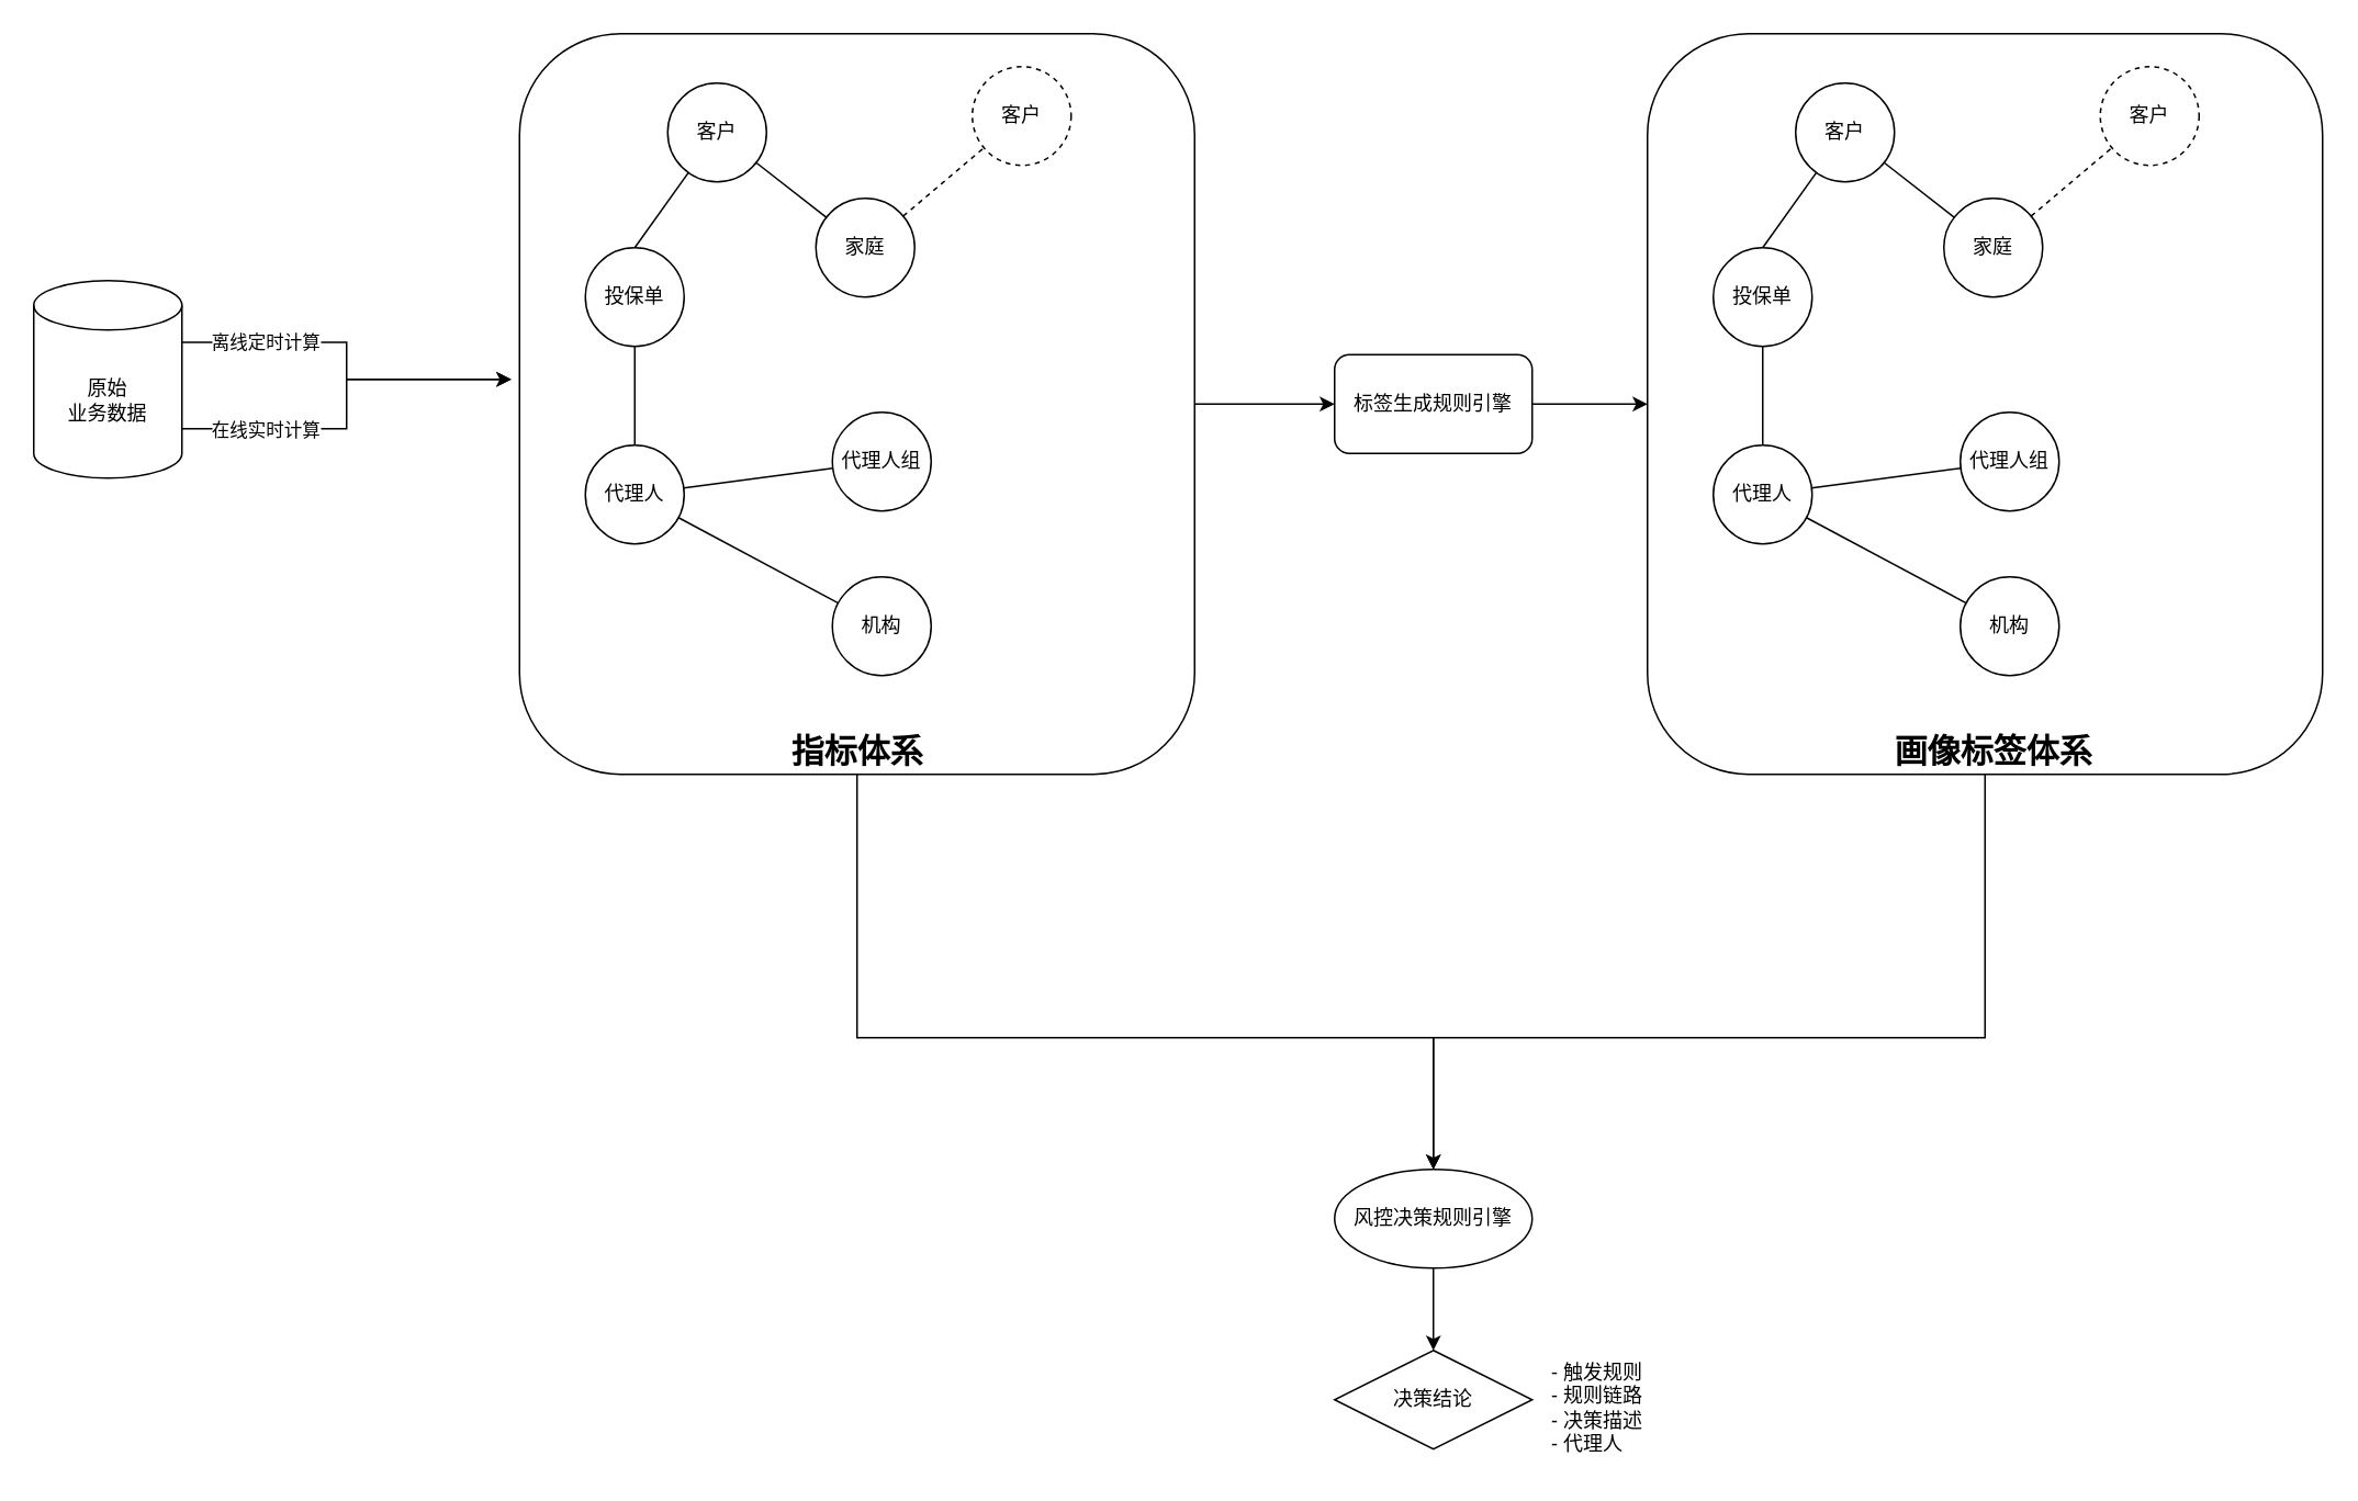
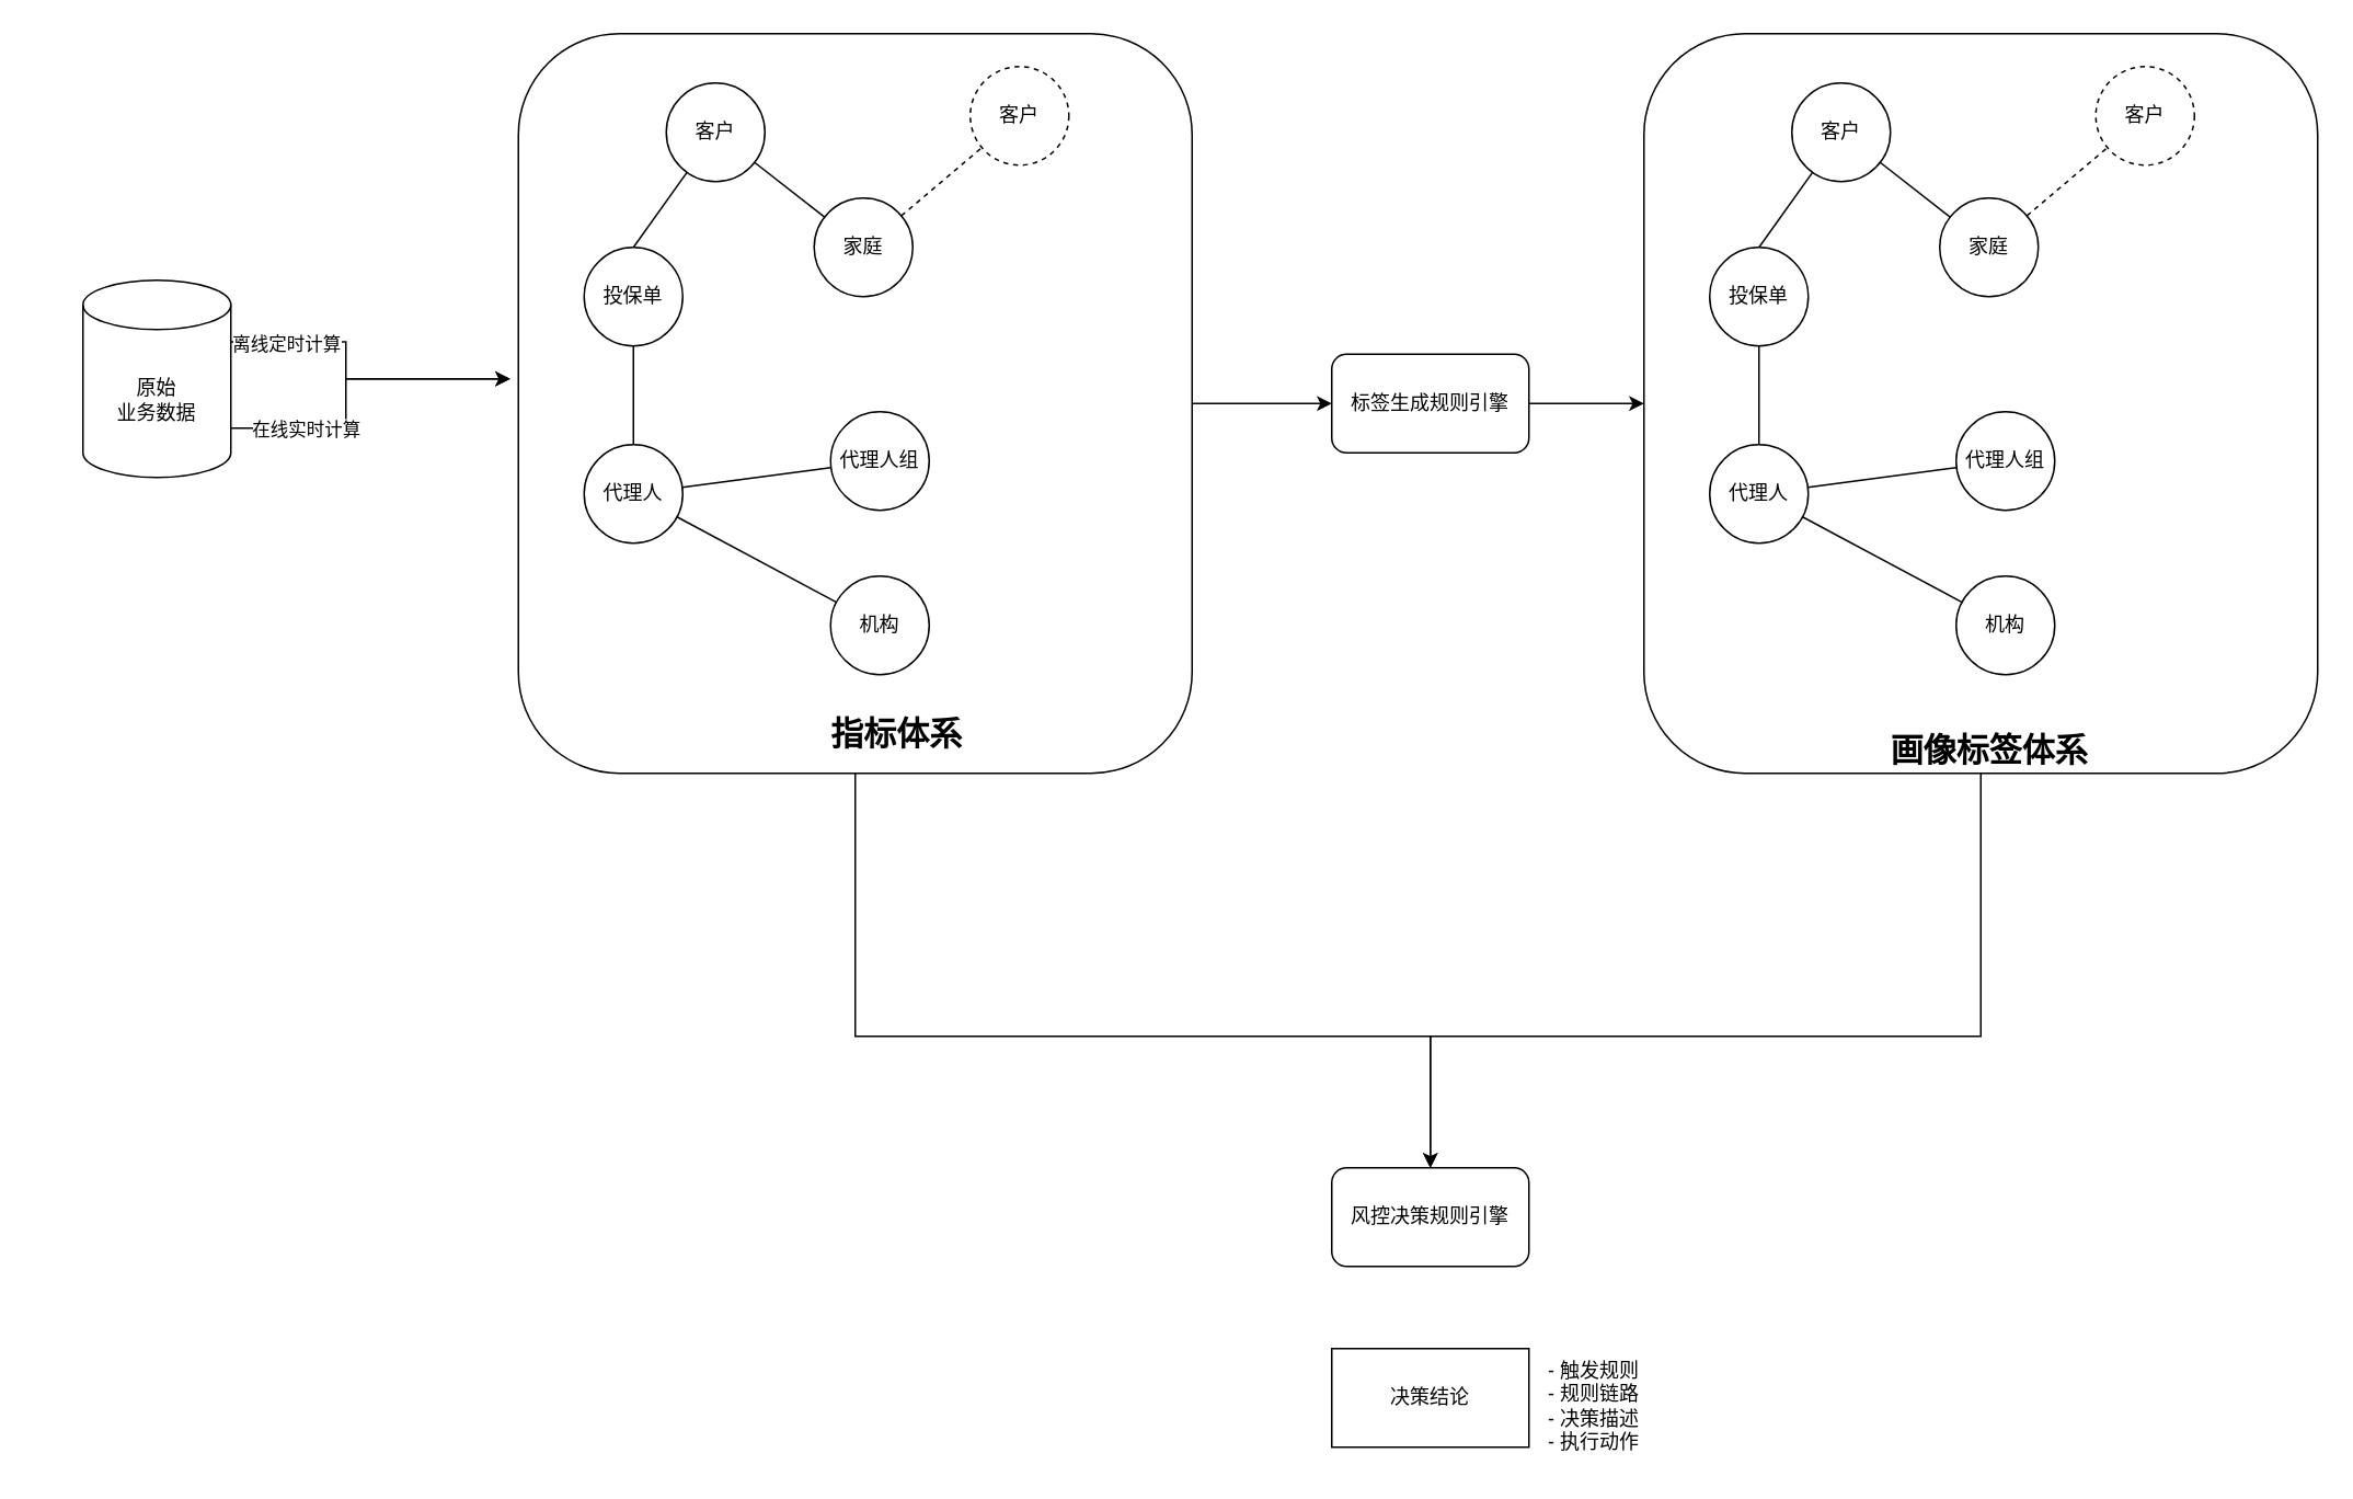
  <mxCell id="0" />
  <mxCell id="1" parent="0" />
  <mxCell id="2" style="edgeStyle=orthogonalEdgeStyle;rounded=0;orthogonalLoop=1;jettySize=auto;html=1;exitX=1;exitY=0;exitDx=0;exitDy=37.5;exitPerimeter=0;" edge="1" parent="1" source="6"><mxGeometry relative="1" as="geometry"><mxPoint x="310" y="230" as="targetPoint" /><Array as="points"><mxPoint x="210" y="208" /><mxPoint x="210" y="230" /></Array></mxGeometry></mxCell>
  <mxCell id="3" value="离线定时计算" style="edgeLabel;html=1;align=center;verticalAlign=middle;resizable=0;points=[];" vertex="1" connectable="0" parent="2"><mxGeometry x="-0.24" y="-2" relative="1" as="geometry"><mxPoint x="-35" y="-2" as="offset" /></mxGeometry></mxCell>
  <mxCell id="4" style="edgeStyle=orthogonalEdgeStyle;rounded=0;orthogonalLoop=1;jettySize=auto;html=1;entryX=0;entryY=0.5;entryDx=0;entryDy=0;" edge="1" parent="1" source="6"><mxGeometry relative="1" as="geometry"><mxPoint x="310" y="230" as="targetPoint" /><Array as="points"><mxPoint x="210" y="260" /><mxPoint x="210" y="230" /></Array></mxGeometry></mxCell>
  <mxCell id="5" value="在线实时计算" style="edgeLabel;html=1;align=center;verticalAlign=middle;resizable=0;points=[];" vertex="1" connectable="0" parent="4"><mxGeometry x="-0.678" y="1" relative="1" as="geometry"><mxPoint x="13" y="1" as="offset" /></mxGeometry></mxCell>
- <mxCell id="6" value="原始&lt;br&gt;业务数据" style="shape=cylinder3;whiteSpace=wrap;html=1;boundedLbl=1;backgroundOutline=1;size=15;" vertex="1" parent="1"><mxGeometry x="20" y="170" width="90" height="120" as="geometry" /></mxCell>
+ <mxCell id="6" value="原始&lt;br&gt;业务数据" style="shape=cylinder3;whiteSpace=wrap;html=1;boundedLbl=1;backgroundOutline=1;size=15;" vertex="1" parent="1"><mxGeometry x="50" y="170" width="90" height="120" as="geometry" /></mxCell>
  <mxCell id="7" value="" style="group" vertex="1" connectable="0" parent="1"><mxGeometry x="315" y="20" width="410" height="450" as="geometry" /></mxCell>
  <mxCell id="8" value="" style="rounded=1;whiteSpace=wrap;html=1;fillColor=none;" vertex="1" parent="7"><mxGeometry width="410" height="450" as="geometry" /></mxCell>
  <mxCell id="9" value="投保单" style="ellipse;whiteSpace=wrap;html=1;aspect=fixed;" vertex="1" parent="7"><mxGeometry x="40" y="130" width="60" height="60" as="geometry" /></mxCell>
  <mxCell id="10" style="rounded=0;orthogonalLoop=1;jettySize=auto;html=1;entryX=0.5;entryY=0;entryDx=0;entryDy=0;endArrow=none;endFill=0;" edge="1" parent="7" source="11" target="9"><mxGeometry relative="1" as="geometry" /></mxCell>
  <mxCell id="11" value="客户" style="ellipse;whiteSpace=wrap;html=1;aspect=fixed;" vertex="1" parent="7"><mxGeometry x="90" y="30" width="60" height="60" as="geometry" /></mxCell>
  <mxCell id="12" value="代理人" style="ellipse;whiteSpace=wrap;html=1;aspect=fixed;" vertex="1" parent="7"><mxGeometry x="40" y="250" width="60" height="60" as="geometry" /></mxCell>
  <mxCell id="13" style="rounded=0;orthogonalLoop=1;jettySize=auto;html=1;endArrow=none;endFill=0;" edge="1" parent="7" source="9" target="12"><mxGeometry relative="1" as="geometry" /></mxCell>
  <mxCell id="14" value="代理人组" style="ellipse;whiteSpace=wrap;html=1;aspect=fixed;" vertex="1" parent="7"><mxGeometry x="190" y="230" width="60" height="60" as="geometry" /></mxCell>
  <mxCell id="15" style="rounded=0;orthogonalLoop=1;jettySize=auto;html=1;endArrow=none;endFill=0;" edge="1" parent="7" source="12" target="14"><mxGeometry relative="1" as="geometry" /></mxCell>
  <mxCell id="16" value="家庭" style="ellipse;whiteSpace=wrap;html=1;aspect=fixed;" vertex="1" parent="7"><mxGeometry x="180" y="100" width="60" height="60" as="geometry" /></mxCell>
  <mxCell id="17" style="rounded=0;orthogonalLoop=1;jettySize=auto;html=1;endArrow=none;endFill=0;" edge="1" parent="7" source="11" target="16"><mxGeometry relative="1" as="geometry" /></mxCell>
  <mxCell id="18" value="机构" style="ellipse;whiteSpace=wrap;html=1;aspect=fixed;" vertex="1" parent="7"><mxGeometry x="190" y="330" width="60" height="60" as="geometry" /></mxCell>
  <mxCell id="19" style="rounded=0;orthogonalLoop=1;jettySize=auto;html=1;endArrow=none;endFill=0;" edge="1" parent="7" source="12" target="18"><mxGeometry relative="1" as="geometry" /></mxCell>
  <mxCell id="20" value="客户" style="ellipse;whiteSpace=wrap;html=1;aspect=fixed;dashed=1;" vertex="1" parent="7"><mxGeometry x="275" y="20" width="60" height="60" as="geometry" /></mxCell>
  <mxCell id="21" style="rounded=0;orthogonalLoop=1;jettySize=auto;html=1;endArrow=none;endFill=0;dashed=1;" edge="1" parent="7" source="16" target="20"><mxGeometry relative="1" as="geometry" /></mxCell>
- <mxCell id="22" value="&lt;b&gt;指标体系&lt;/b&gt;" style="text;html=1;strokeColor=none;fillColor=none;align=center;verticalAlign=middle;whiteSpace=wrap;rounded=0;fontSize=20;" vertex="1" parent="7"><mxGeometry x="147.5" y="420" width="115" height="30" as="geometry" /></mxCell>
+ <mxCell id="22" value="&lt;b&gt;指标体系&lt;/b&gt;" style="text;html=1;strokeColor=none;fillColor=none;align=center;verticalAlign=middle;whiteSpace=wrap;rounded=0;fontSize=20;" vertex="1" parent="7"><mxGeometry x="172.5" y="410" width="115" height="30" as="geometry" /></mxCell>
  <mxCell id="23" value="" style="group" vertex="1" connectable="0" parent="1"><mxGeometry x="1000" y="20" width="410" height="450" as="geometry" /></mxCell>
  <mxCell id="24" value="" style="rounded=1;whiteSpace=wrap;html=1;fillColor=none;" vertex="1" parent="23"><mxGeometry width="410" height="450" as="geometry" /></mxCell>
  <mxCell id="25" value="投保单" style="ellipse;whiteSpace=wrap;html=1;aspect=fixed;" vertex="1" parent="23"><mxGeometry x="40" y="130" width="60" height="60" as="geometry" /></mxCell>
  <mxCell id="26" style="rounded=0;orthogonalLoop=1;jettySize=auto;html=1;entryX=0.5;entryY=0;entryDx=0;entryDy=0;endArrow=none;endFill=0;" edge="1" parent="23" source="27" target="25"><mxGeometry relative="1" as="geometry" /></mxCell>
  <mxCell id="27" value="客户" style="ellipse;whiteSpace=wrap;html=1;aspect=fixed;" vertex="1" parent="23"><mxGeometry x="90" y="30" width="60" height="60" as="geometry" /></mxCell>
  <mxCell id="28" value="代理人" style="ellipse;whiteSpace=wrap;html=1;aspect=fixed;" vertex="1" parent="23"><mxGeometry x="40" y="250" width="60" height="60" as="geometry" /></mxCell>
  <mxCell id="29" style="rounded=0;orthogonalLoop=1;jettySize=auto;html=1;endArrow=none;endFill=0;" edge="1" parent="23" source="25" target="28"><mxGeometry relative="1" as="geometry" /></mxCell>
  <mxCell id="30" value="代理人组" style="ellipse;whiteSpace=wrap;html=1;aspect=fixed;" vertex="1" parent="23"><mxGeometry x="190" y="230" width="60" height="60" as="geometry" /></mxCell>
  <mxCell id="31" style="rounded=0;orthogonalLoop=1;jettySize=auto;html=1;endArrow=none;endFill=0;" edge="1" parent="23" source="28" target="30"><mxGeometry relative="1" as="geometry" /></mxCell>
  <mxCell id="32" value="家庭" style="ellipse;whiteSpace=wrap;html=1;aspect=fixed;" vertex="1" parent="23"><mxGeometry x="180" y="100" width="60" height="60" as="geometry" /></mxCell>
  <mxCell id="33" style="rounded=0;orthogonalLoop=1;jettySize=auto;html=1;endArrow=none;endFill=0;" edge="1" parent="23" source="27" target="32"><mxGeometry relative="1" as="geometry" /></mxCell>
  <mxCell id="34" value="机构" style="ellipse;whiteSpace=wrap;html=1;aspect=fixed;" vertex="1" parent="23"><mxGeometry x="190" y="330" width="60" height="60" as="geometry" /></mxCell>
  <mxCell id="35" style="rounded=0;orthogonalLoop=1;jettySize=auto;html=1;endArrow=none;endFill=0;" edge="1" parent="23" source="28" target="34"><mxGeometry relative="1" as="geometry" /></mxCell>
  <mxCell id="36" value="客户" style="ellipse;whiteSpace=wrap;html=1;aspect=fixed;dashed=1;" vertex="1" parent="23"><mxGeometry x="275" y="20" width="60" height="60" as="geometry" /></mxCell>
  <mxCell id="37" style="rounded=0;orthogonalLoop=1;jettySize=auto;html=1;endArrow=none;endFill=0;dashed=1;" edge="1" parent="23" source="32" target="36"><mxGeometry relative="1" as="geometry" /></mxCell>
  <mxCell id="38" value="&lt;b&gt;画像标签体系&lt;/b&gt;" style="text;html=1;strokeColor=none;fillColor=none;align=center;verticalAlign=middle;whiteSpace=wrap;rounded=0;fontSize=20;" vertex="1" parent="23"><mxGeometry x="138.75" y="420" width="142.5" height="30" as="geometry" /></mxCell>
  <mxCell id="39" style="edgeStyle=orthogonalEdgeStyle;rounded=0;orthogonalLoop=1;jettySize=auto;html=1;" edge="1" parent="1" source="40" target="24"><mxGeometry relative="1" as="geometry" /></mxCell>
  <mxCell id="40" value="标签生成规则引擎" style="rounded=1;whiteSpace=wrap;html=1;" vertex="1" parent="1"><mxGeometry x="810" y="215" width="120" height="60" as="geometry" /></mxCell>
  <mxCell id="41" style="edgeStyle=orthogonalEdgeStyle;rounded=0;orthogonalLoop=1;jettySize=auto;html=1;" edge="1" parent="1" source="8" target="40"><mxGeometry relative="1" as="geometry" /></mxCell>
- <mxCell id="42" style="edgeStyle=orthogonalEdgeStyle;rounded=0;orthogonalLoop=1;jettySize=auto;html=1;entryX=0.5;entryY=0;entryDx=0;entryDy=0;" edge="1" parent="1" source="43" target="46"><mxGeometry relative="1" as="geometry" /></mxCell>
- <mxCell id="43" value="风控决策规则引擎" style="ellipse;whiteSpace=wrap;html=1;" vertex="1" parent="1"><mxGeometry x="810" y="710" width="120" height="60" as="geometry" /></mxCell>
+ <mxCell id="43" value="风控决策规则引擎" style="rounded=1;whiteSpace=wrap;html=1;" vertex="1" parent="1"><mxGeometry x="810" y="710" width="120" height="60" as="geometry" /></mxCell>
  <mxCell id="44" style="edgeStyle=orthogonalEdgeStyle;rounded=0;orthogonalLoop=1;jettySize=auto;html=1;" edge="1" parent="1" source="8" target="43"><mxGeometry relative="1" as="geometry"><Array as="points"><mxPoint x="520" y="630" /><mxPoint x="870" y="630" /></Array></mxGeometry></mxCell>
  <mxCell id="45" style="edgeStyle=orthogonalEdgeStyle;rounded=0;orthogonalLoop=1;jettySize=auto;html=1;entryX=0.5;entryY=0;entryDx=0;entryDy=0;" edge="1" parent="1" source="24" target="43"><mxGeometry relative="1" as="geometry"><mxPoint x="870" y="650" as="targetPoint" /><Array as="points"><mxPoint x="1205" y="630" /><mxPoint x="870" y="630" /></Array></mxGeometry></mxCell>
- <mxCell id="46" value="决策结论" style="rhombus;whiteSpace=wrap;html=1;" vertex="1" parent="1"><mxGeometry x="810" y="820" width="120" height="60" as="geometry" /></mxCell>
- <mxCell id="47" value="- 触发规则&lt;br&gt;- 规则链路&lt;br&gt;- 决策描述&lt;br&gt;- 代理人" style="text;html=1;strokeColor=none;fillColor=none;align=left;verticalAlign=middle;whiteSpace=wrap;rounded=0;" vertex="1" parent="1"><mxGeometry x="940" y="820" width="70" height="70" as="geometry" /></mxCell>
+ <mxCell id="46" value="决策结论" style="rounded=0;whiteSpace=wrap;html=1;" vertex="1" parent="1"><mxGeometry x="810" y="820" width="120" height="60" as="geometry" /></mxCell>
+ <mxCell id="47" value="- 触发规则&lt;br&gt;- 规则链路&lt;br&gt;- 决策描述&lt;br&gt;- 执行动作" style="text;html=1;strokeColor=none;fillColor=none;align=left;verticalAlign=middle;whiteSpace=wrap;rounded=0;" vertex="1" parent="1"><mxGeometry x="940" y="820" width="70" height="70" as="geometry" /></mxCell>
